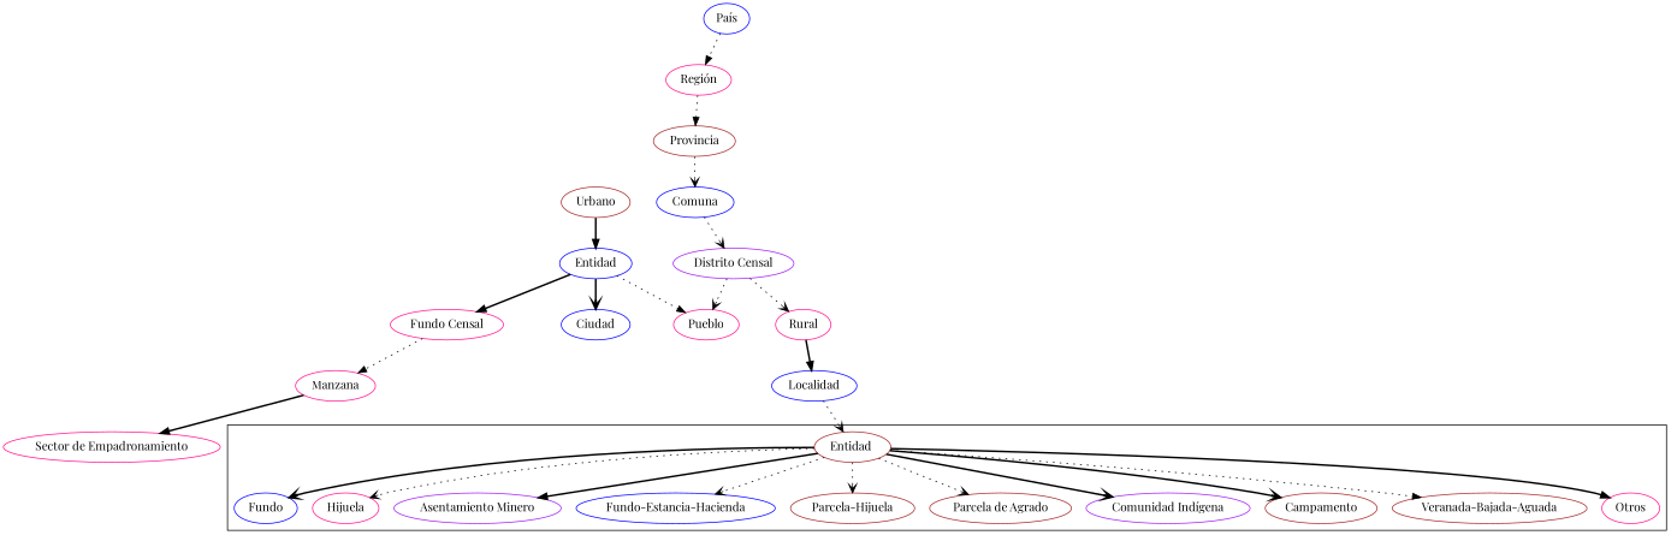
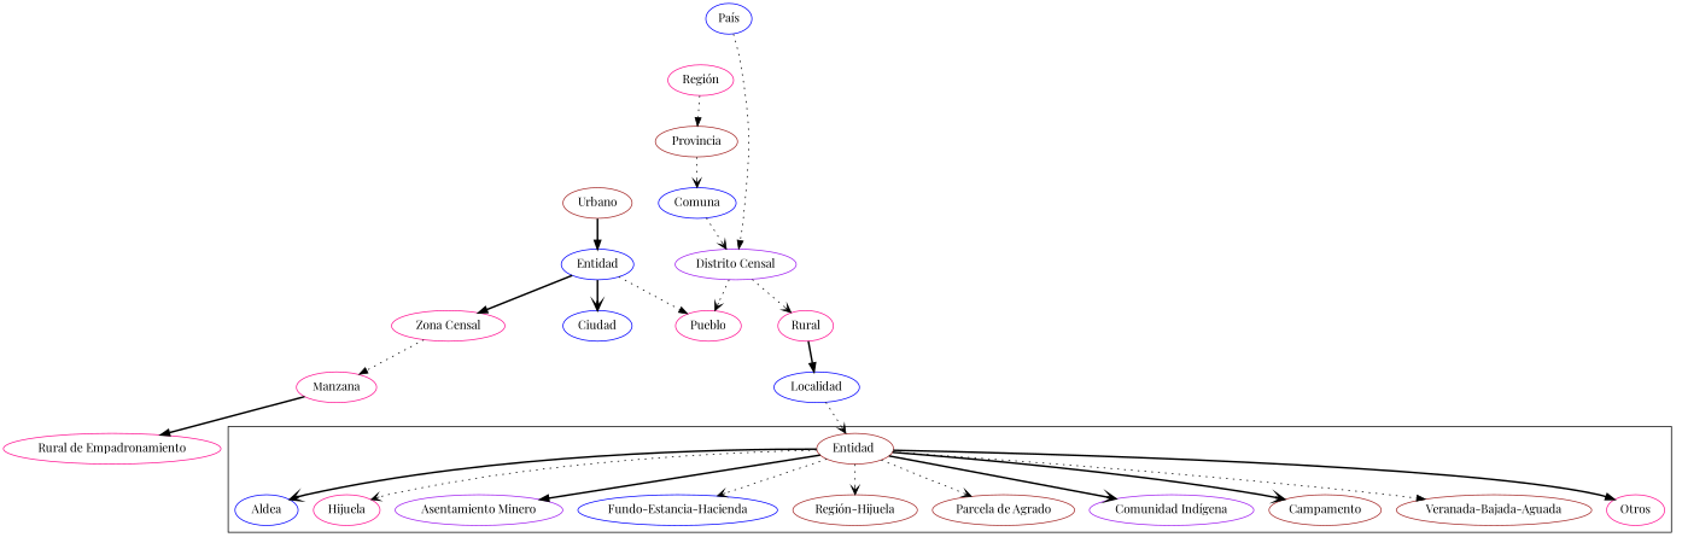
  digraph {
    fontname="Playfair Display"
    node [color=deeppink fontname="Playfair Display"]
    edge [arrowhead=vee fontname="Playfair Display" style=dotted]
    "Entidad " [color=brown]
-   Aldea [color=blue label=Fundo]
+   Aldea [color=blue]
    n3 [label=Hijuela]
    "Asentamiento Minero" [color=purple]
    "Fundo-Estancia-Hacienda" [color=blue]
-   "Parcela-Hijuela" [color=brown]
+   "Parcela-Hijuela" [color=brown label="Región-Hijuela"]
    "Parcela de Agrado" [color=brown]
    "Comunidad Indígena" [color=purple]
    Campamento [color=brown]
    "Veranada-Bajada-Aguada" [color=brown]
    Otros
    "País" [color=blue]
    "Región"
    Provincia [color=brown]
    Comuna [color=blue]
    "Distrito Censal" [color=purple]
    Rural
    Pueblo
    Urbano [color=brown]
    Entidad [color=blue]
    Localidad [color=blue]
-   "Zona Censal" [label="Fundo Censal"]
+   "Zona Censal"
    Ciudad [color=blue]
    Manzana
-   "Sector de Empadronamiento"
+   "Sector de Empadronamiento" [label="Rural de Empadronamiento"]
    subgraph cluster_1 {
      rankdir=BU
      "Entidad "
      Aldea
      n3
      "Asentamiento Minero"
      "Fundo-Estancia-Hacienda"
      "Parcela-Hijuela"
      "Parcela de Agrado"
      "Comunidad Indígena"
      Campamento
      "Veranada-Bajada-Aguada"
      Otros
    }
    "Entidad " -> Aldea [style=bold]
    "Entidad " -> n3
    "Entidad " -> "Asentamiento Minero" [arrowhead=normal style=bold]
    "Entidad " -> "Fundo-Estancia-Hacienda"
    "Entidad " -> "Parcela-Hijuela"
    "Entidad " -> "Parcela de Agrado"
    "Entidad " -> "Comunidad Indígena" [style=bold]
    "Entidad " -> Campamento [style=bold]
    "Entidad " -> "Veranada-Bajada-Aguada" [arrowhead=normal]
    "Entidad " -> Otros [arrowhead=normal style=bold]
-   "País" -> "Región" [arrowhead=normal]
+   "País" -> "Distrito Censal" [arrowhead=normal]
    "Región" -> Provincia [arrowhead=normal]
    Provincia -> Comuna
    Comuna -> "Distrito Censal"
    "Distrito Censal" -> Rural
    "Distrito Censal" -> Pueblo
    Rural -> Localidad [arrowhead=normal style=bold]
    Urbano -> Entidad [arrowhead=normal style=bold]
    Entidad -> Pueblo [arrowhead=normal]
    Entidad -> "Zona Censal" [arrowhead=normal style=bold]
    Entidad -> Ciudad [style=bold]
    Localidad -> "Entidad "
    "Zona Censal" -> Manzana [arrowhead=normal]
    Manzana -> "Sector de Empadronamiento" [arrowhead=normal style=bold]
  }
